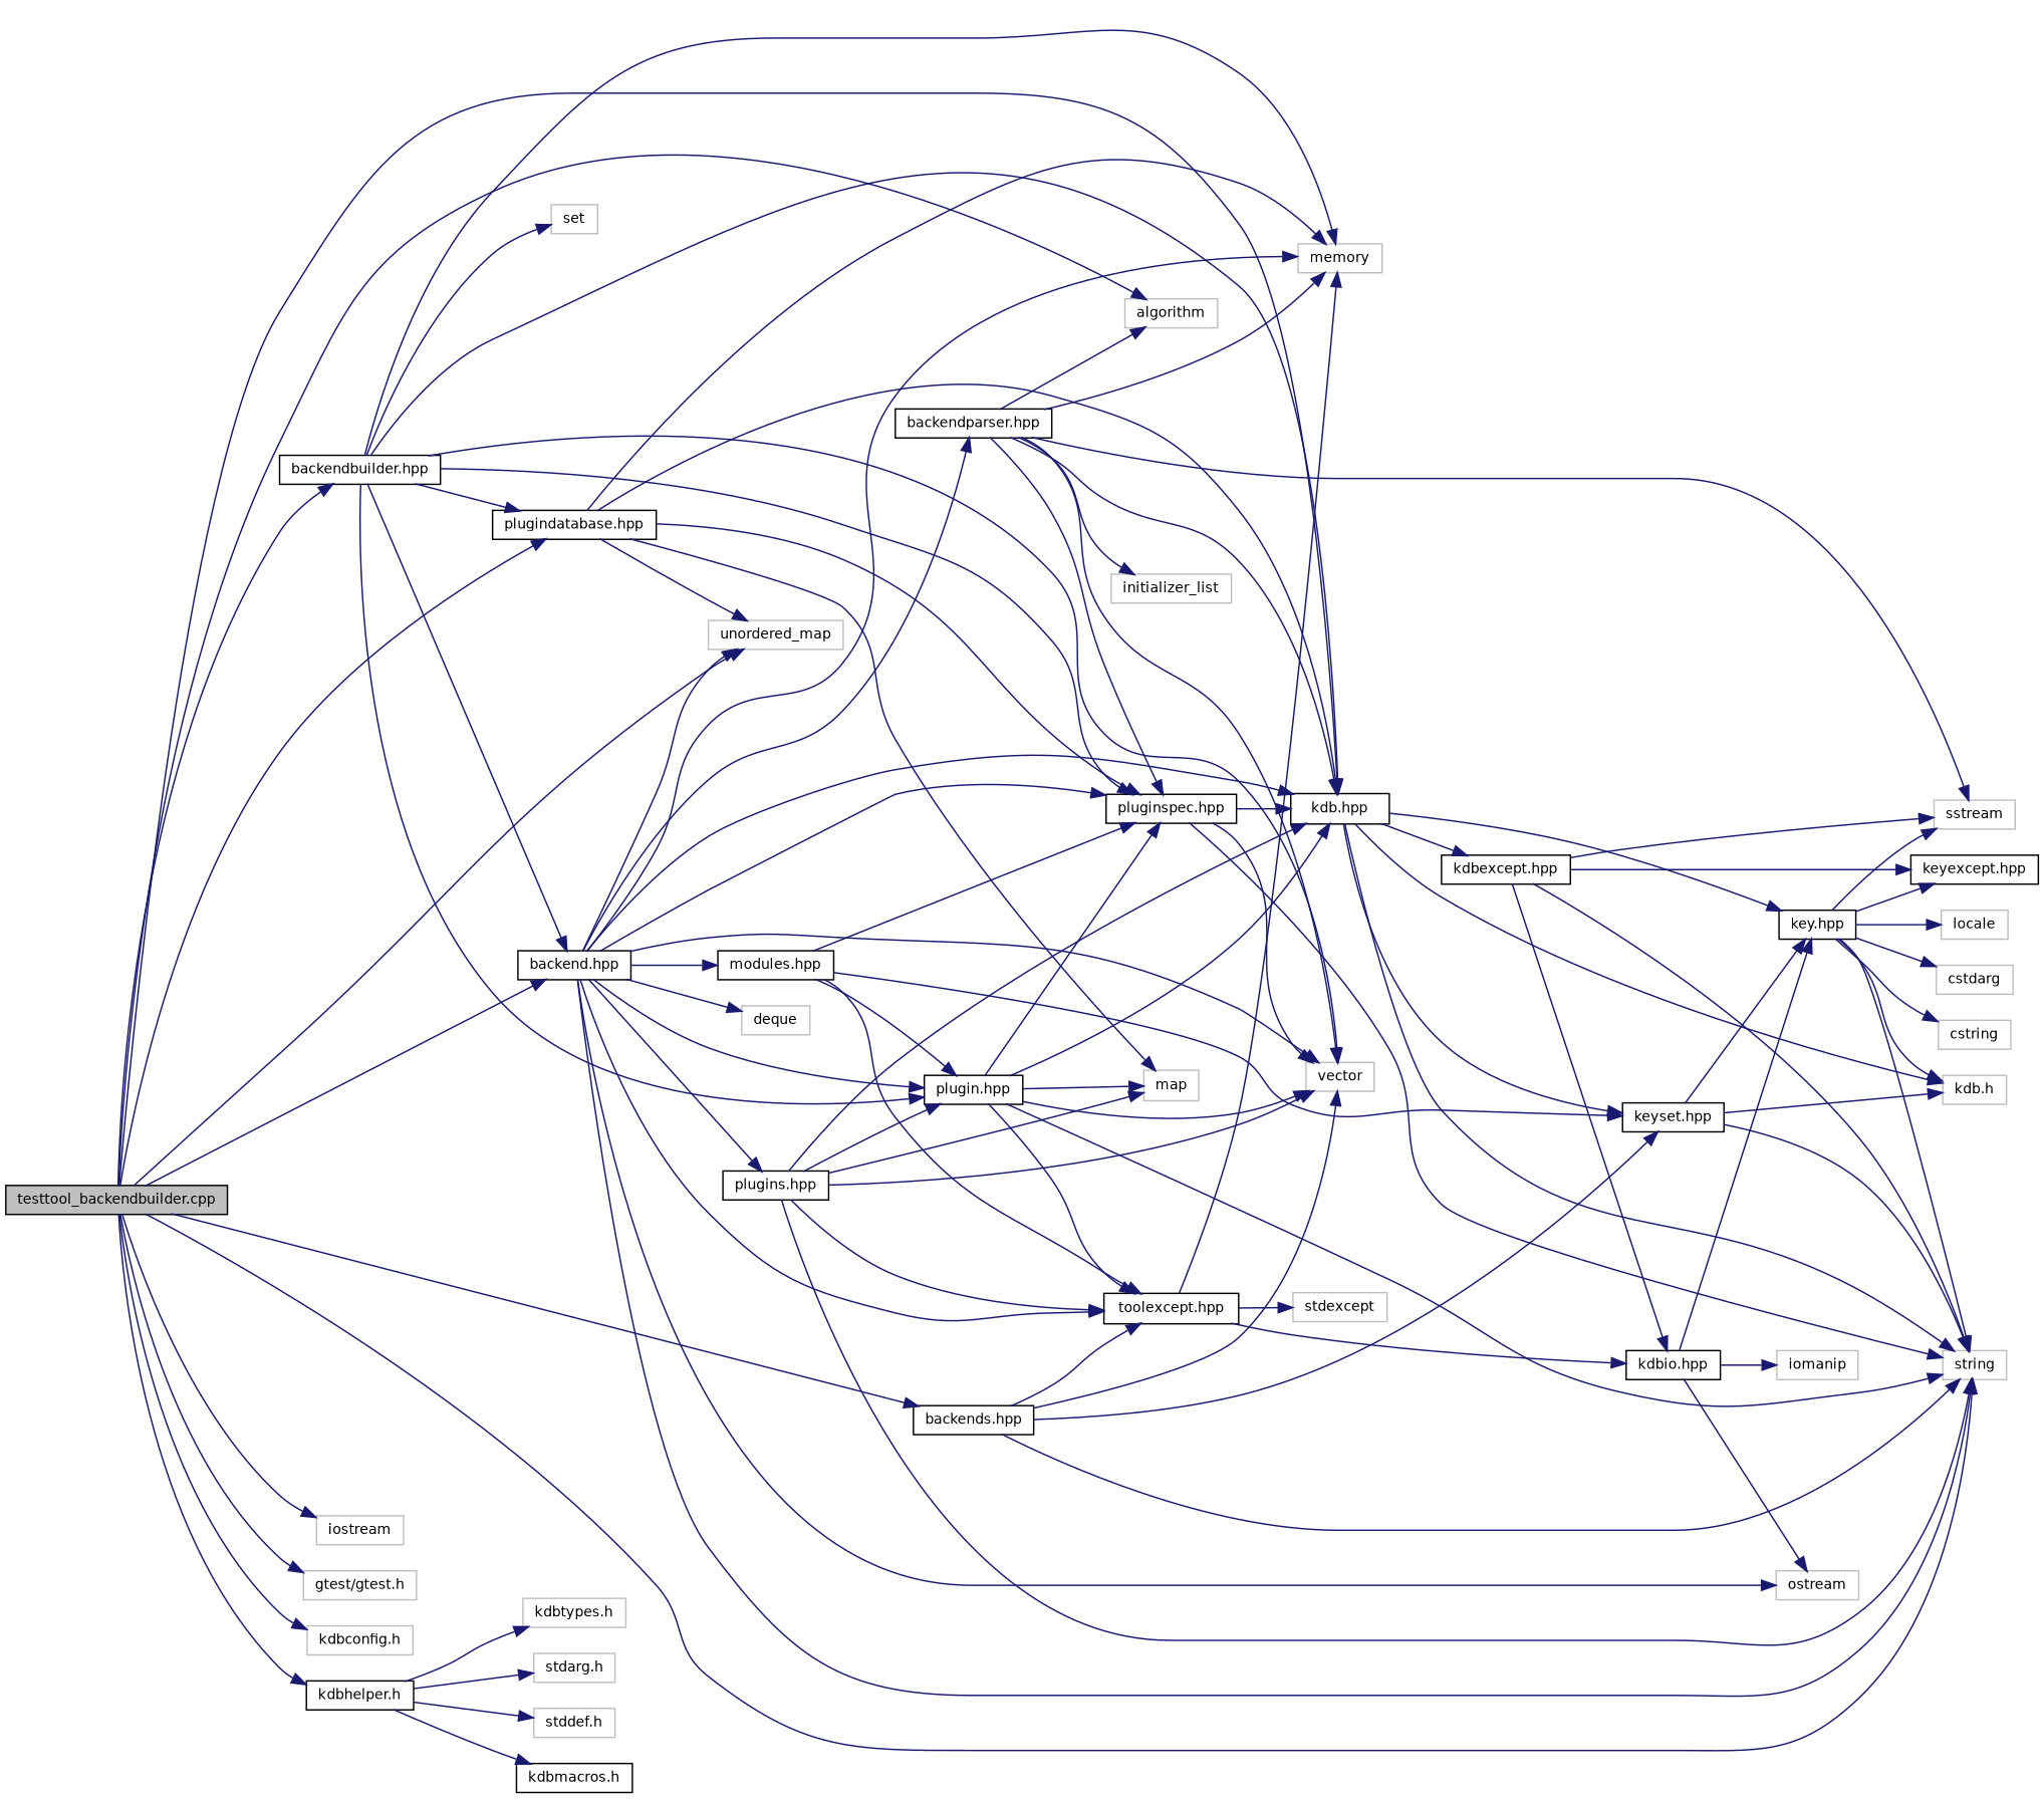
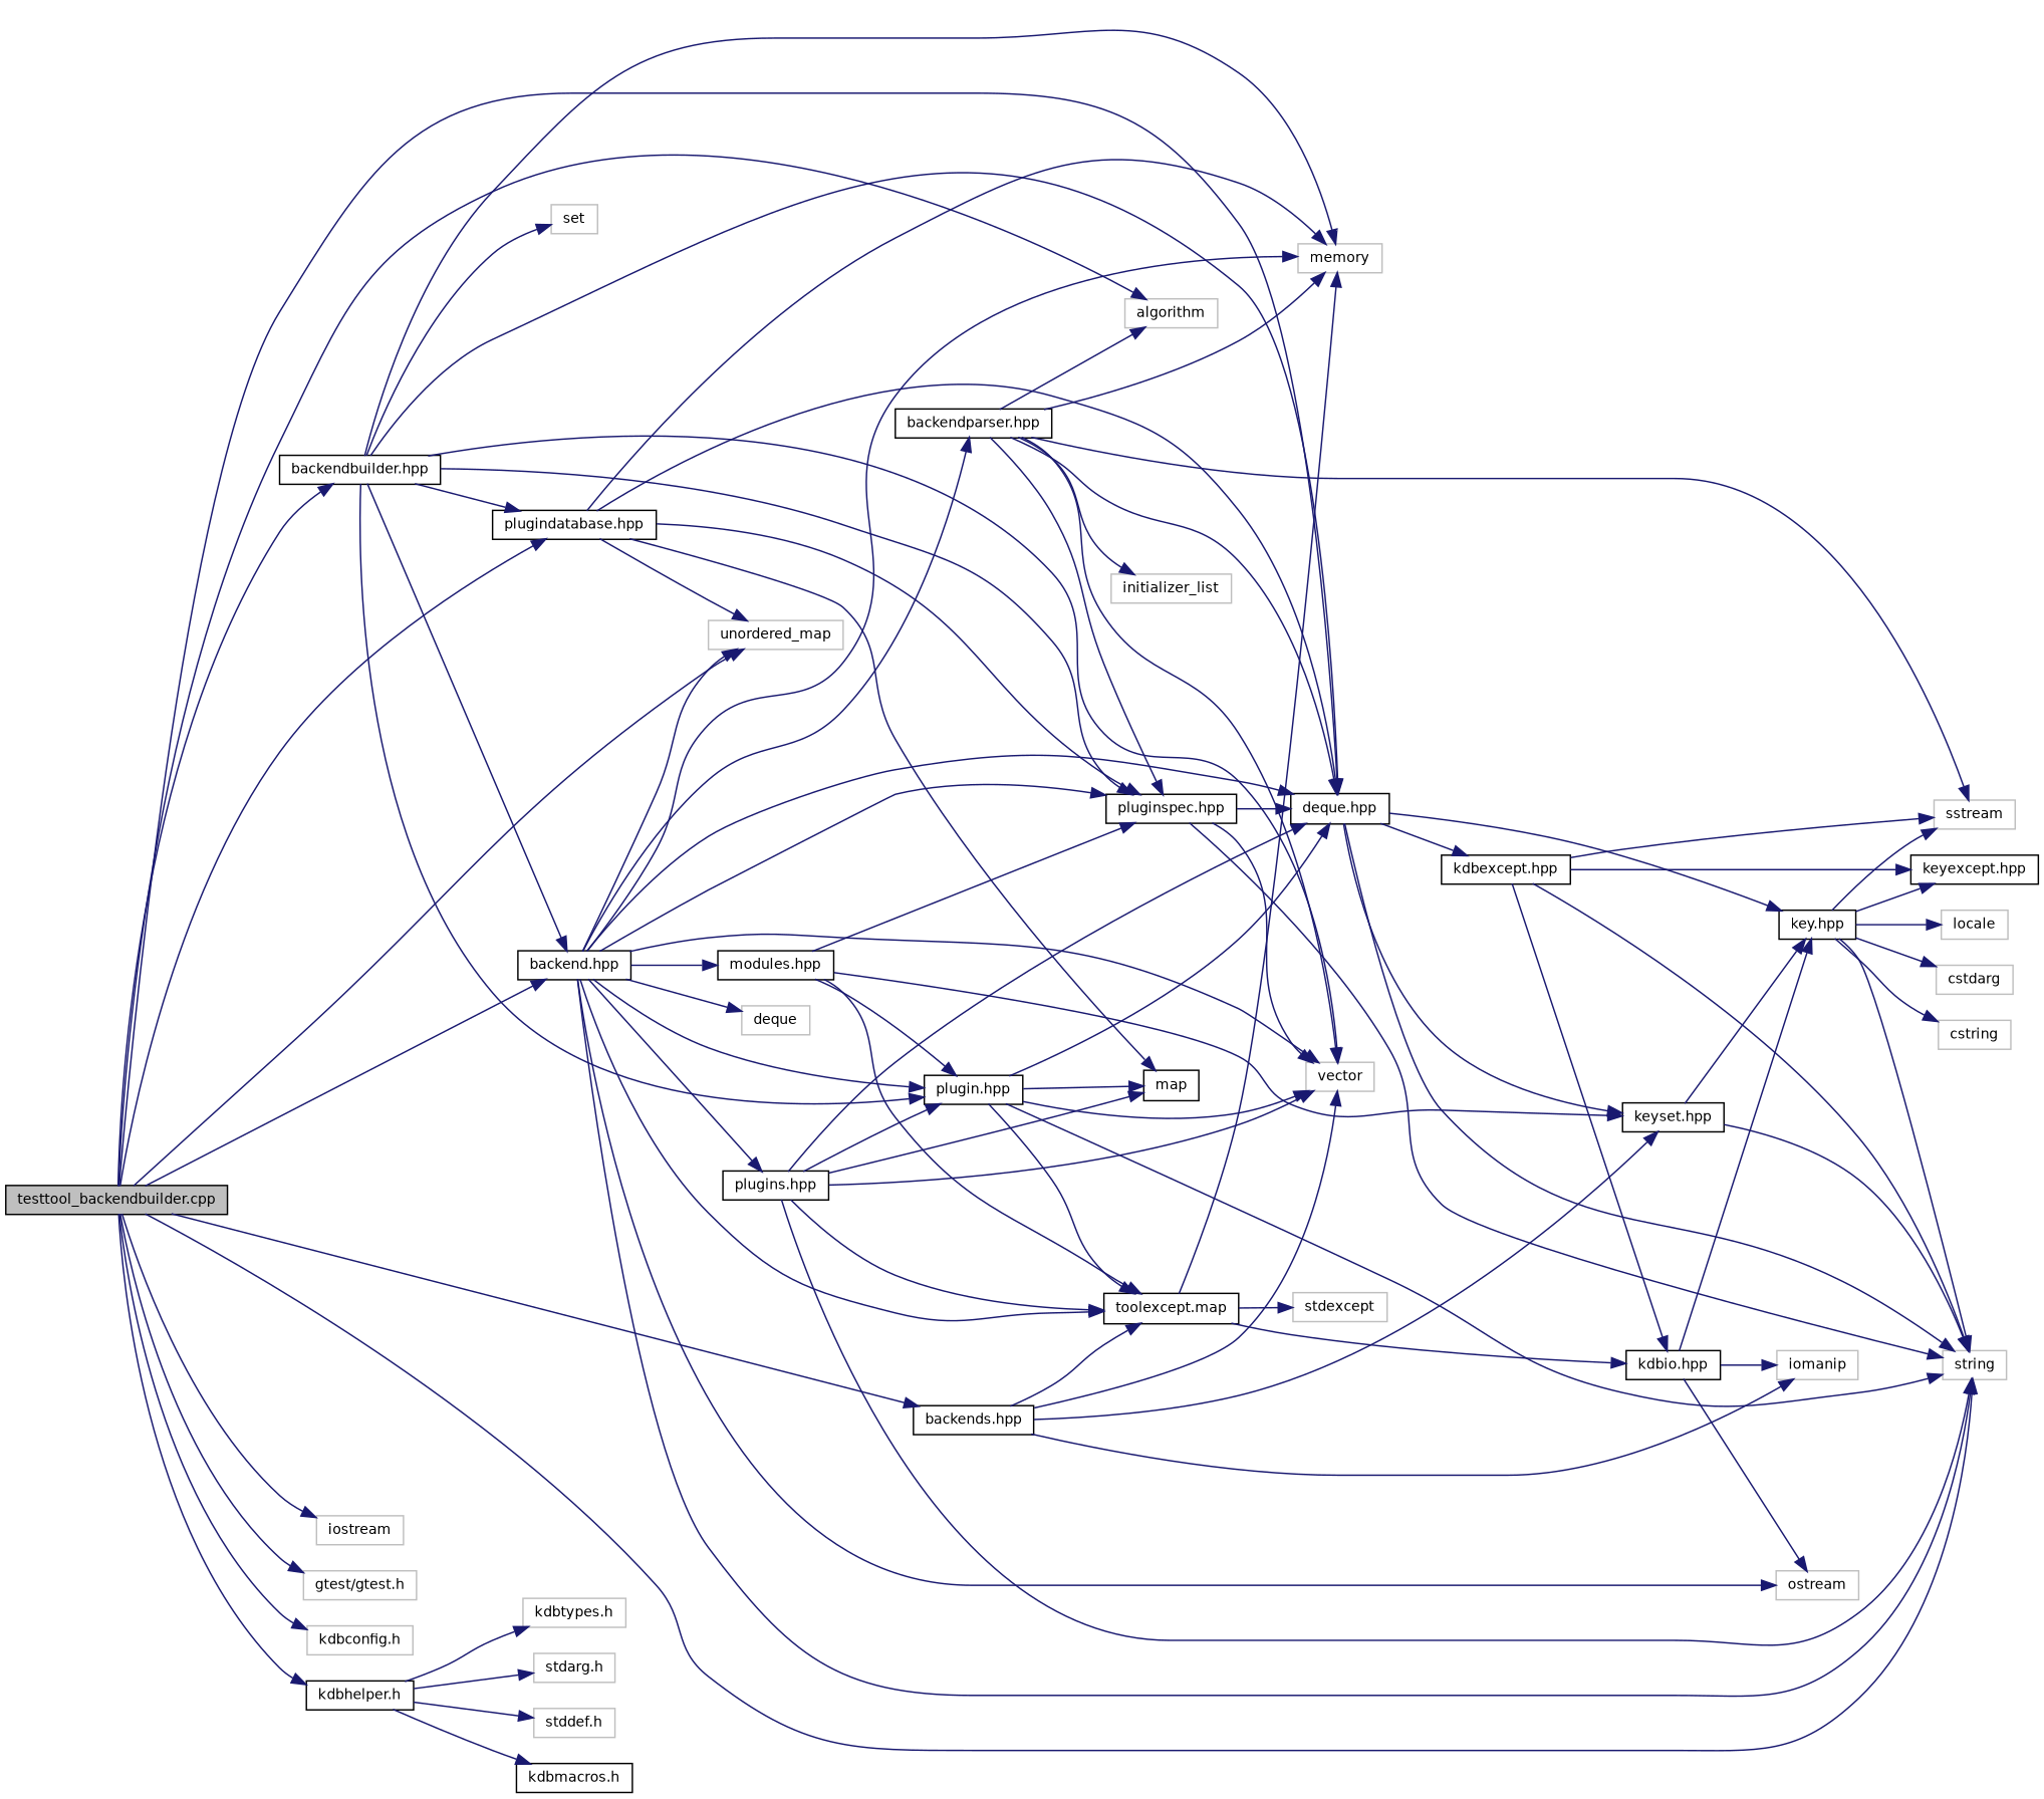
  digraph {
    rankdir=LR
    node [color=grey75 fillcolor=white fontname=Helvetica fontsize=10 shape=record style=filled]
    edge [color=midnightblue fontname=Helvetica fontsize=10 labelfontname=Helvetica labelfontsize=10 style=solid]
    n1 [color=black fillcolor=grey75 fontcolor=black height=0.2 label="testtool_backendbuilder.cpp" width=0.4]
    n2 [color=black height=0.2 label="backendbuilder.hpp" width=0.4]
-   n3 [color=black height=0.2 label="kdb.hpp" width=0.4]
+   n3 [color=black height=0.2 label="deque.hpp" width=0.4]
    n4 [height=0.2 label=string width=0.4]
    n5 [color=black height=0.2 label="backend.hpp" width=0.4]
    n6 [height=0.2 label=algorithm width=0.4]
    n7 [height=0.2 label=unordered_map width=0.4]
    n8 [color=black height=0.2 label="plugindatabase.hpp" width=0.4]
    n9 [color=black height=0.2 label="backends.hpp" width=0.4]
    n10 [height=0.2 label=iostream width=0.4]
    n11 [height=0.2 label="gtest/gtest.h" width=0.4]
    n12 [height=0.2 label="kdbconfig.h" width=0.4]
    n13 [color=black height=0.2 label="kdbhelper.h" width=0.4]
    n14 [height=0.2 label=memory width=0.4]
    n15 [height=0.2 label=set width=0.4]
    n16 [height=0.2 label=vector width=0.4]
    n17 [color=black height=0.2 label="pluginspec.hpp" width=0.4]
    n18 [color=black height=0.2 label="plugin.hpp" width=0.4]
    n19 [color=black height=0.2 label="kdbexcept.hpp" width=0.4]
    n20 [color=black height=0.2 label="key.hpp" width=0.4]
-   n21 [height=0.2 label="kdb.h" width=0.4]
    n22 [color=black height=0.2 label="keyset.hpp" width=0.4]
    n23 [height=0.2 label=ostream width=0.4]
    n24 [color=black height=0.2 label="backendparser.hpp" width=0.4]
    n25 [color=black height=0.2 label="modules.hpp" width=0.4]
-   n26 [color=black height=0.2 label="toolexcept.hpp" width=0.4]
+   n26 [color=black height=0.2 label="toolexcept.map" width=0.4]
    n27 [color=black height=0.2 label="plugins.hpp" width=0.4]
    n28 [height=0.2 label=deque width=0.4]
-   n29 [height=0.2 label=map width=0.4]
+   n29 [color=black height=0.2 label=map width=0.4]
    n30 [color=black height=0.2 label="kdbmacros.h" width=0.4]
    n31 [height=0.2 label="kdbtypes.h" width=0.4]
    n32 [height=0.2 label="stdarg.h" width=0.4]
    n33 [height=0.2 label="stddef.h" width=0.4]
    n34 [color=black height=0.2 label="keyexcept.hpp" width=0.4]
    n35 [height=0.2 label=sstream width=0.4]
    n36 [color=black height=0.2 label="kdbio.hpp" width=0.4]
    n37 [height=0.2 label=cstdarg width=0.4]
    n38 [height=0.2 label=cstring width=0.4]
    n39 [height=0.2 label=locale width=0.4]
    n40 [height=0.2 label=iomanip width=0.4]
    n41 [height=0.2 label=initializer_list width=0.4]
    n42 [height=0.2 label=stdexcept width=0.4]
    n1 -> n2
    n1 -> n3
    n1 -> n4
    n1 -> n5
    n1 -> n6
    n1 -> n7
    n1 -> n8
    n1 -> n9
    n1 -> n10
    n1 -> n11
    n1 -> n12
    n1 -> n13
    n2 -> n3
    n2 -> n5
    n2 -> n8
    n2 -> n14
    n2 -> n15
    n2 -> n16
    n2 -> n17
    n2 -> n18
    n3 -> n4
    n3 -> n19
    n3 -> n20
-   n3 -> n21
    n3 -> n22
    n5 -> n3
    n5 -> n4
    n5 -> n7
    n5 -> n14
    n5 -> n16
    n5 -> n17
    n5 -> n18
    n5 -> n23
    n5 -> n24
    n5 -> n25
    n5 -> n26
    n5 -> n27
    n5 -> n28
    n8 -> n3
    n8 -> n7
    n8 -> n14
    n8 -> n17
    n8 -> n29
-   n9 -> n4
+   n9 -> n40
    n9 -> n16
    n9 -> n22
    n9 -> n26
    n13 -> n30
    n13 -> n31
    n13 -> n32
    n13 -> n33
    n17 -> n3
    n17 -> n4
    n17 -> n16
    n18 -> n3
    n18 -> n4
    n18 -> n16
-   n18 -> n17
    n18 -> n26
    n18 -> n29
    n19 -> n4
    n19 -> n34
    n19 -> n35
    n19 -> n36
    n20 -> n4
-   n20 -> n21
    n20 -> n34
    n20 -> n35
    n20 -> n37
    n20 -> n38
    n20 -> n39
    n22 -> n4
    n22 -> n20
-   n22 -> n21
    n24 -> n3
    n24 -> n6
    n24 -> n14
    n24 -> n16
    n24 -> n17
    n24 -> n35
    n24 -> n41
    n25 -> n17
    n25 -> n18
    n25 -> n22
    n25 -> n26
    n26 -> n14
    n26 -> n36
    n26 -> n42
    n27 -> n3
    n27 -> n4
    n27 -> n16
    n27 -> n18
    n27 -> n26
    n27 -> n29
    n36 -> n20
    n36 -> n23
    n36 -> n40
  }
